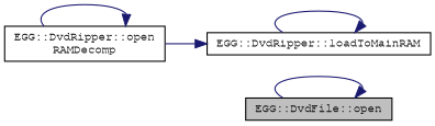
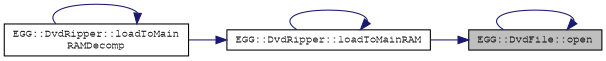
  digraph {
    rankdir=RL
    node [color=black fillcolor=white fontname=FreeMono fontsize=10 shape=record style=filled]
    edge [color=midnightblue dir=back fontname=FreeMono fontsize=10 labelfontname=FreeMono labelfontsize=10 style=solid]
    n1 [fillcolor=grey75 fontcolor=black height=0.2 label="EGG::DvdFile::open" width=0.4]
    n2 [height=0.2 label="EGG::DvdRipper::loadToMainRAM" width=0.4]
-   n3 [height=0.2 label="EGG::DvdRipper::open\lRAMDecomp" width=0.4]
+   n3 [height=0.2 label="EGG::DvdRipper::loadToMain\lRAMDecomp" width=0.4]
    n1 -> n1
+   n1 -> n2
    n2 -> n2
    n2 -> n3
    n3 -> n3
  }
